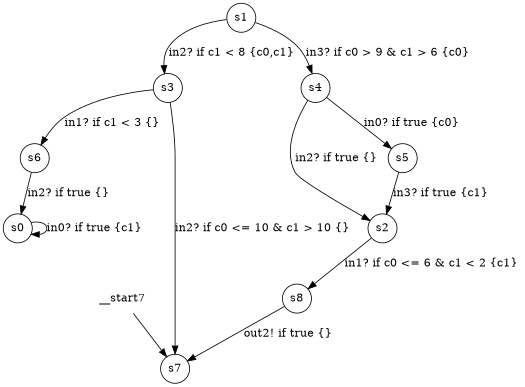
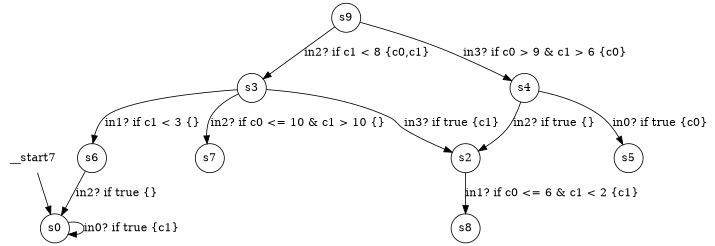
  digraph {
    node [shape=circle margin=0]
    n1 [label=__start7 shape=none margin=""]
    n2 [label=s0]
-   n3 [label=s1]
+   n3 [label=s9]
    n4 [label=s3]
    n5 [label=s4]
    n6 [label=s6]
    n7 [label=s7]
    n8 [label=s2]
    n9 [label=s5]
    n10 [label=s8]
-   n1 -> n7
+   n1 -> n2
    n2 -> n2 [label="in0? if true {c1} "]
    n3 -> n4 [label="in2? if c1 < 8 {c0,c1} "]
    n3 -> n5 [label="in3? if c0 > 9 & c1 > 6 {c0} "]
    n4 -> n6 [label="in1? if c1 < 3 {} "]
    n4 -> n7 [label="in2? if c0 <= 10 & c1 > 10 {} "]
    n5 -> n8 [label="in2? if true {} "]
    n5 -> n9 [label="in0? if true {c0} "]
    n6 -> n2 [label="in2? if true {} "]
    n8 -> n10 [label="in1? if c0 <= 6 & c1 < 2 {c1} "]
-   n9 -> n8 [label="in3? if true {c1} "]
-   n10 -> n7 [label="out2! if true {} "]
+   n4 -> n8 [label="in3? if true {c1} "]
  }
